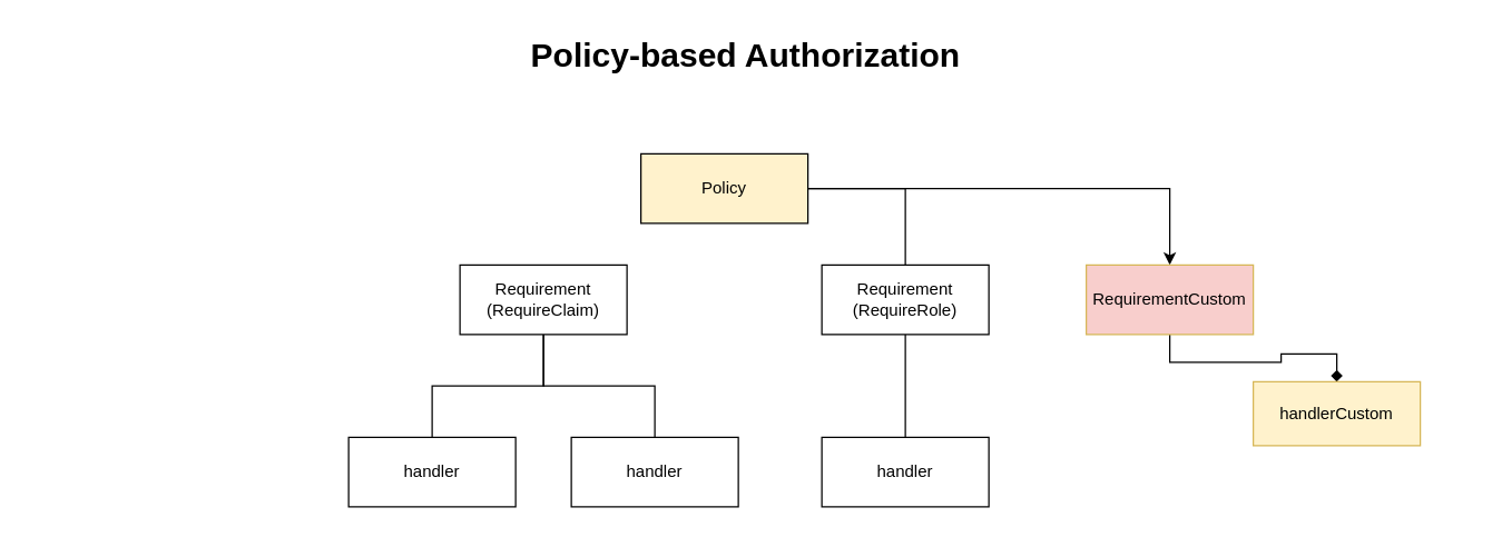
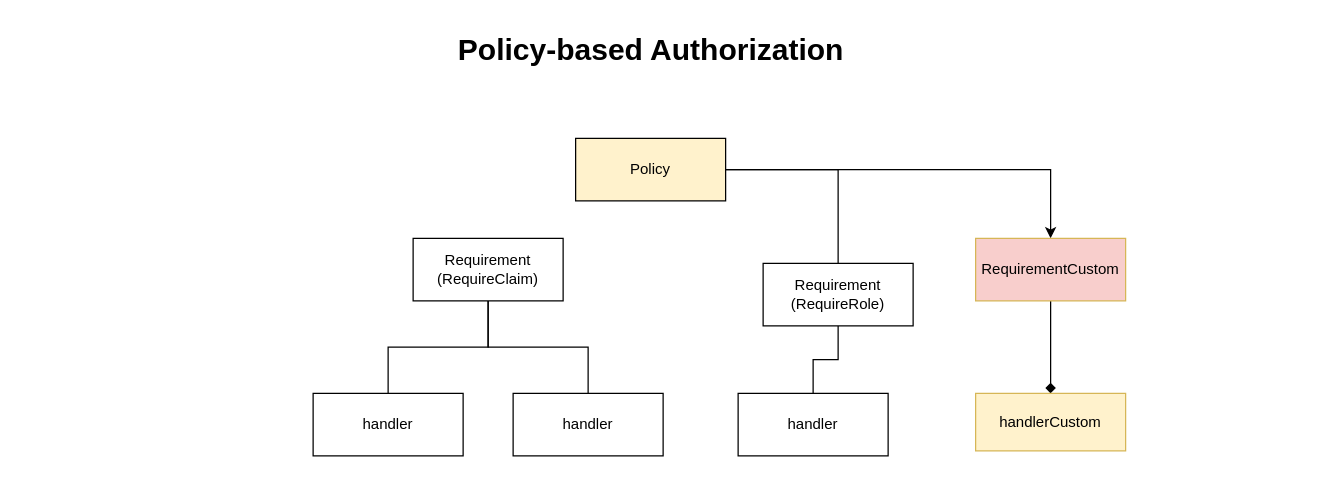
  <mxCell id="0" />
  <mxCell id="1" parent="0" />
  <mxCell id="2" style="edgeStyle=orthogonalEdgeStyle;rounded=0;orthogonalLoop=1;jettySize=auto;html=1;entryX=0.5;entryY=0;entryDx=0;entryDy=0;endArrow=none;endFill=0;" parent="1" source="4" target="8" edge="1"><mxGeometry relative="1" as="geometry" /></mxCell>
  <mxCell id="3" style="edgeStyle=orthogonalEdgeStyle;rounded=0;orthogonalLoop=1;jettySize=auto;html=1;entryX=0.5;entryY=0;entryDx=0;entryDy=0;" edge="1" parent="1" source="4" target="15"><mxGeometry relative="1" as="geometry" /></mxCell>
  <mxCell id="4" value="Policy" style="rounded=0;whiteSpace=wrap;html=1;fillColor=#fff2cc;" parent="1" vertex="1"><mxGeometry x="460" y="110" width="120" height="50" as="geometry" /></mxCell>
  <mxCell id="5" style="edgeStyle=orthogonalEdgeStyle;rounded=0;orthogonalLoop=1;jettySize=auto;html=1;entryX=0.5;entryY=0;entryDx=0;entryDy=0;endArrow=none;endFill=0;" parent="1" source="6" target="9" edge="1"><mxGeometry relative="1" as="geometry" /></mxCell>
  <mxCell id="6" value="Requirement&lt;br&gt;(RequireClaim)" style="rounded=0;whiteSpace=wrap;html=1;" parent="1" vertex="1"><mxGeometry x="330" y="190" width="120" height="50" as="geometry" /></mxCell>
  <mxCell id="7" style="edgeStyle=orthogonalEdgeStyle;rounded=0;orthogonalLoop=1;jettySize=auto;html=1;endArrow=none;endFill=0;" parent="1" source="8" target="10" edge="1"><mxGeometry relative="1" as="geometry" /></mxCell>
- <mxCell id="8" value="Requirement&lt;br&gt;(RequireRole)" style="rounded=0;whiteSpace=wrap;html=1;" parent="1" vertex="1"><mxGeometry x="590" y="190" width="120" height="50" as="geometry" /></mxCell>
+ <mxCell id="8" value="Requirement&lt;br&gt;(RequireRole)" style="rounded=0;whiteSpace=wrap;html=1;" parent="1" vertex="1"><mxGeometry x="610" y="210" width="120" height="50" as="geometry" /></mxCell>
  <mxCell id="9" value="handler" style="rounded=0;whiteSpace=wrap;html=1;" parent="1" vertex="1"><mxGeometry x="250" y="314" width="120" height="50" as="geometry" /></mxCell>
  <mxCell id="10" value="handler" style="rounded=0;whiteSpace=wrap;html=1;" parent="1" vertex="1"><mxGeometry x="590" y="314" width="120" height="50" as="geometry" /></mxCell>
  <mxCell id="11" value="handler" style="rounded=0;whiteSpace=wrap;html=1;" parent="1" vertex="1"><mxGeometry x="410" y="314" width="120" height="50" as="geometry" /></mxCell>
  <mxCell id="12" style="edgeStyle=orthogonalEdgeStyle;rounded=0;orthogonalLoop=1;jettySize=auto;html=1;entryX=0.5;entryY=0;entryDx=0;entryDy=0;endArrow=none;endFill=0;exitX=0.5;exitY=1;exitDx=0;exitDy=0;" parent="1" source="6" target="11" edge="1"><mxGeometry relative="1" as="geometry"><mxPoint x="400" y="250" as="sourcePoint" /><mxPoint x="320" y="300" as="targetPoint" /></mxGeometry></mxCell>
- <mxCell id="13" value="Policy-based Authorization" style="text;strokeColor=none;fillColor=none;html=1;fontSize=24;fontStyle=1;verticalAlign=middle;align=center;" parent="1" vertex="1"><mxGeometry x="20" y="20" width="1030" height="40" as="geometry" /></mxCell>
+ <mxCell id="13" value="Policy-based Authorization" style="text;strokeColor=none;fillColor=none;html=1;fontSize=24;fontStyle=1;verticalAlign=middle;align=center;" parent="1" vertex="1"><mxGeometry x="5" y="20" width="1030" height="40" as="geometry" /></mxCell>
  <mxCell id="14" style="edgeStyle=orthogonalEdgeStyle;rounded=0;orthogonalLoop=1;jettySize=auto;html=1;entryX=0.5;entryY=0;entryDx=0;entryDy=0;endArrow=diamond;" edge="1" parent="1" source="15" target="16"><mxGeometry relative="1" as="geometry" /></mxCell>
  <mxCell id="15" value="RequirementCustom" style="rounded=0;whiteSpace=wrap;html=1;fillColor=#f8cecc;strokeColor=#d6b656;" vertex="1" parent="1"><mxGeometry x="780" y="190" width="120" height="50" as="geometry" /></mxCell>
- <mxCell id="16" value="handlerCustom" style="rounded=0;whiteSpace=wrap;html=1;fillColor=#fff2cc;strokeColor=#d6b656;" vertex="1" parent="1"><mxGeometry x="900" y="274" width="120" height="46" as="geometry" /></mxCell>
+ <mxCell id="16" value="handlerCustom" style="rounded=0;whiteSpace=wrap;html=1;fillColor=#fff2cc;strokeColor=#d6b656;" vertex="1" parent="1"><mxGeometry x="780" y="314" width="120" height="46" as="geometry" /></mxCell>
